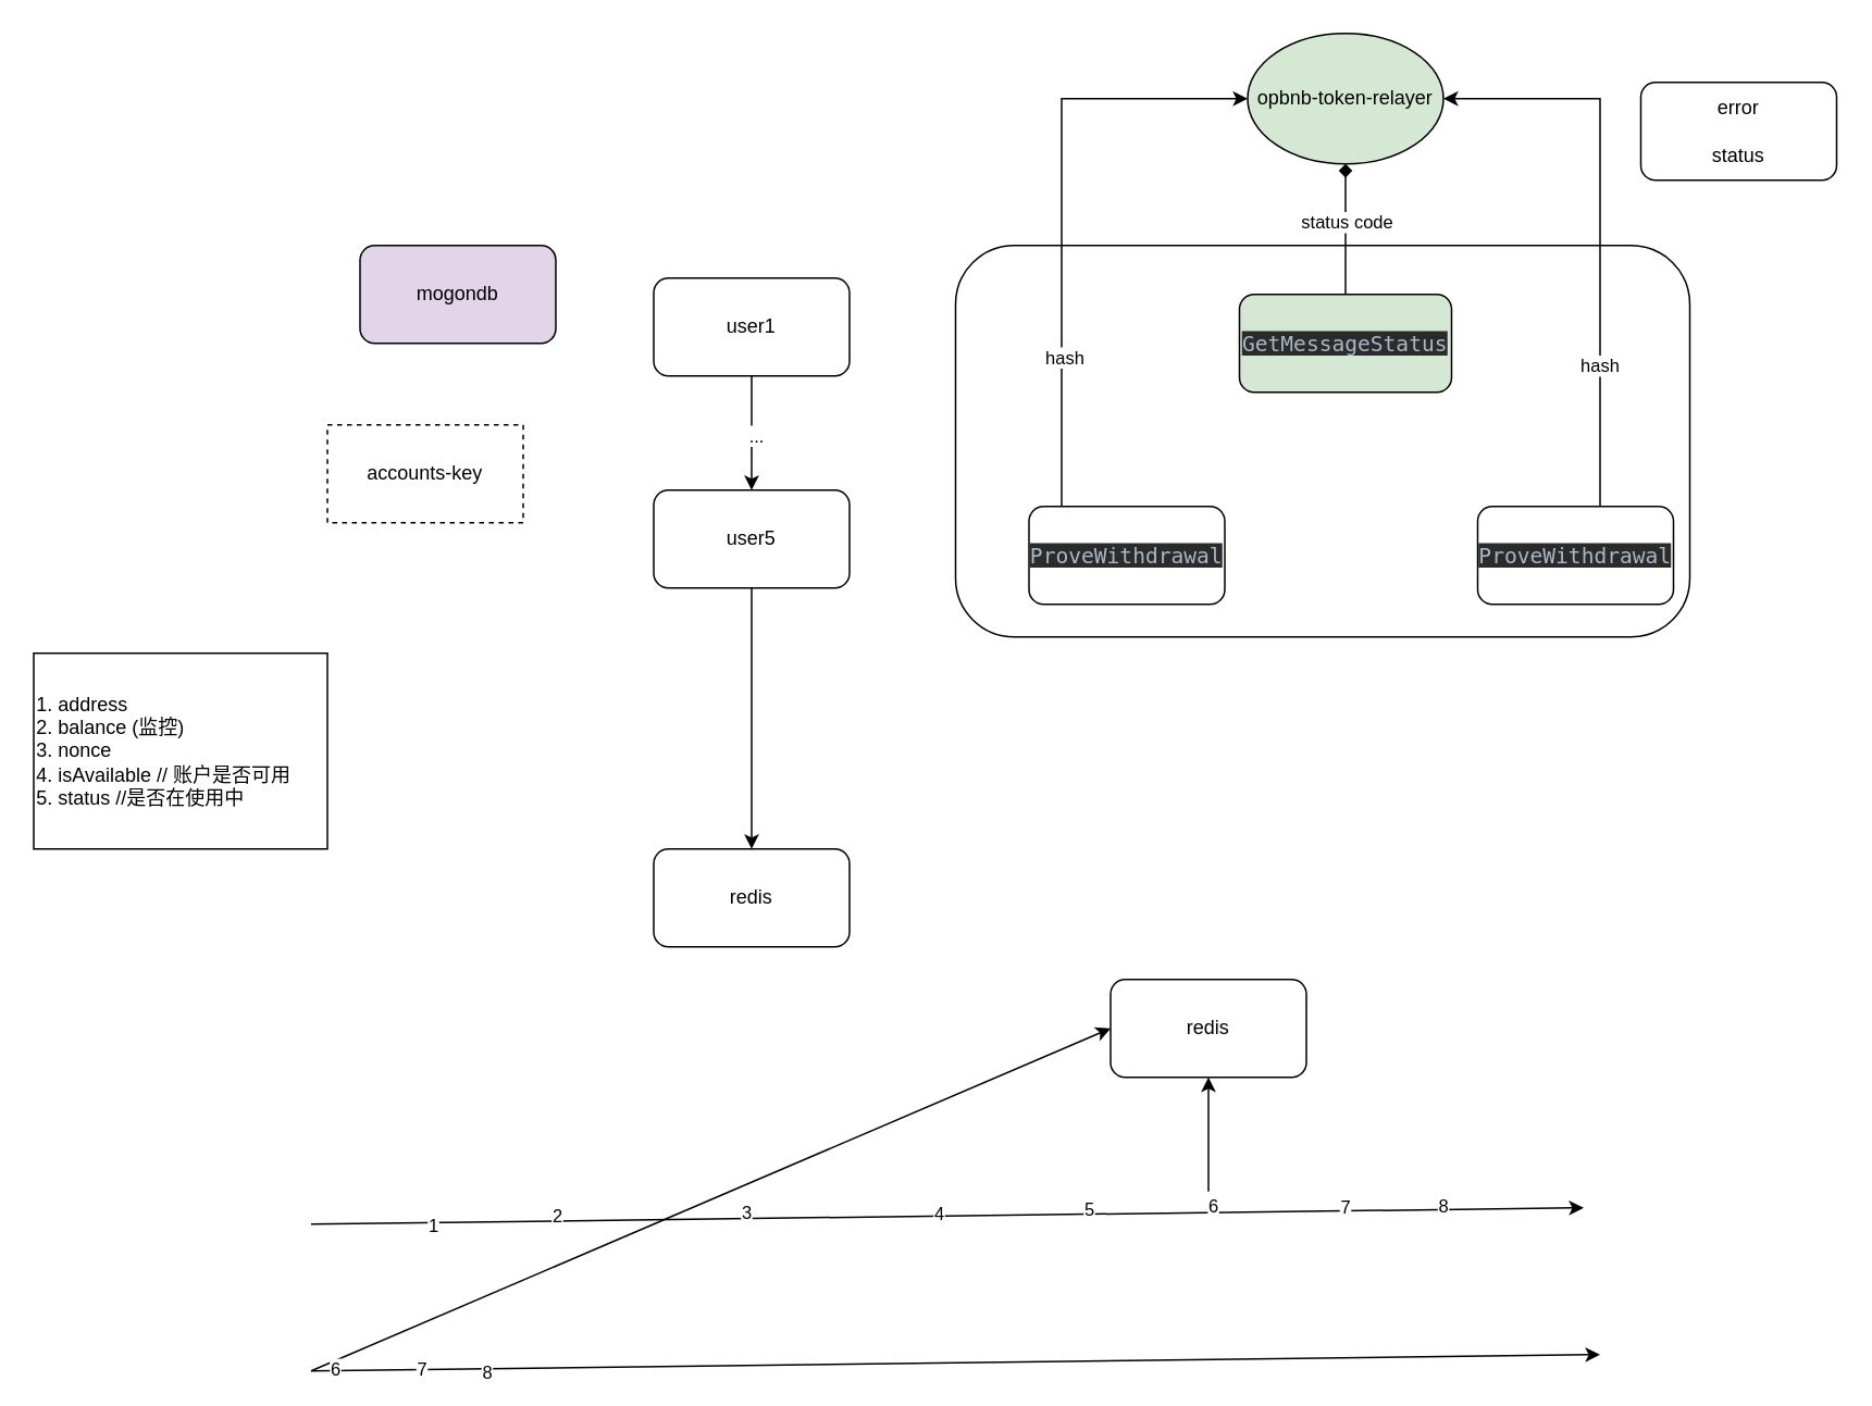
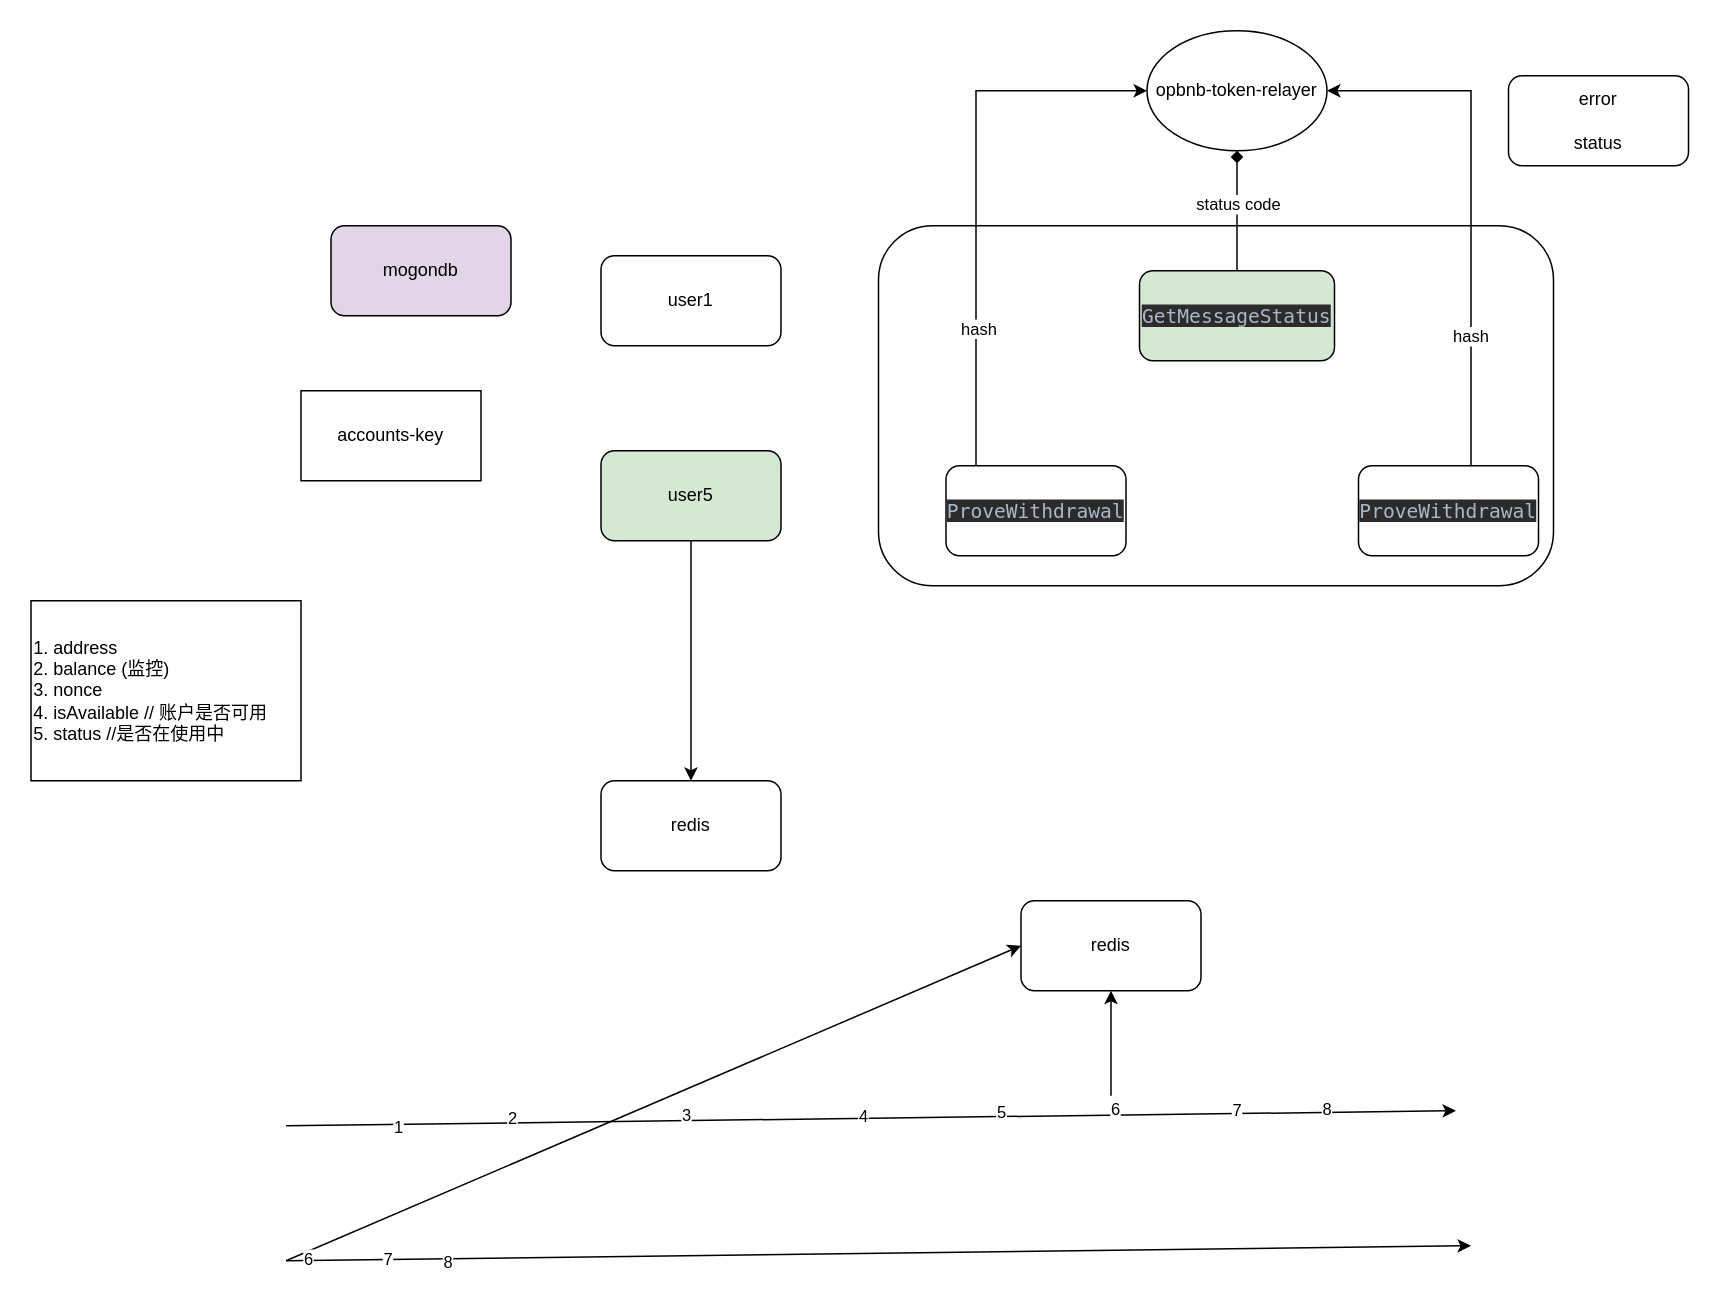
  <mxCell id="0" />
  <mxCell id="1" parent="0" />
  <mxCell id="2" value="" style="rounded=1;whiteSpace=wrap;html=1;" parent="1" vertex="1"><mxGeometry x="585" y="150" width="450" height="240" as="geometry" /></mxCell>
  <mxCell id="3" style="edgeStyle=orthogonalEdgeStyle;rounded=0;orthogonalLoop=1;jettySize=auto;html=1;entryX=0;entryY=0.5;entryDx=0;entryDy=0;" parent="1" source="5" target="9" edge="1"><mxGeometry relative="1" as="geometry"><Array as="points"><mxPoint x="650" y="60" /></Array></mxGeometry></mxCell>
  <mxCell id="4" value="hash" style="edgeLabel;html=1;align=center;verticalAlign=middle;resizable=0;points=[];" parent="3" vertex="1" connectable="0"><mxGeometry x="-0.497" y="-1" relative="1" as="geometry"><mxPoint as="offset" /></mxGeometry></mxCell>
  <mxCell id="5" value="&lt;div style=&quot;background-color: rgb(43, 43, 43); color: rgb(169, 183, 198); font-family: &amp;quot;JetBrains Mono&amp;quot;, monospace; font-size: 9.8pt;&quot;&gt;ProveWithdrawal&lt;/div&gt;" style="rounded=1;whiteSpace=wrap;html=1;" parent="1" vertex="1"><mxGeometry x="630" y="310" width="120" height="60" as="geometry" /></mxCell>
  <mxCell id="6" style="edgeStyle=orthogonalEdgeStyle;rounded=0;orthogonalLoop=1;jettySize=auto;html=1;entryX=1;entryY=0.5;entryDx=0;entryDy=0;" parent="1" source="8" target="9" edge="1"><mxGeometry relative="1" as="geometry"><Array as="points"><mxPoint x="980" y="60" /></Array></mxGeometry></mxCell>
  <mxCell id="7" value="hash" style="edgeLabel;html=1;align=center;verticalAlign=middle;resizable=0;points=[];" parent="6" vertex="1" connectable="0"><mxGeometry x="-0.498" y="1" relative="1" as="geometry"><mxPoint as="offset" /></mxGeometry></mxCell>
  <mxCell id="8" value="&lt;div style=&quot;background-color: rgb(43, 43, 43); color: rgb(169, 183, 198); font-family: &amp;quot;JetBrains Mono&amp;quot;, monospace; font-size: 9.8pt;&quot;&gt;ProveWithdrawal&lt;/div&gt;" style="rounded=1;whiteSpace=wrap;html=1;" parent="1" vertex="1"><mxGeometry x="905" y="310" width="120" height="60" as="geometry" /></mxCell>
- <mxCell id="9" value="opbnb-token-relayer" style="ellipse;whiteSpace=wrap;html=1;fillColor=#d5e8d4;" parent="1" vertex="1"><mxGeometry x="764" y="20" width="120" height="80" as="geometry" /></mxCell>
+ <mxCell id="9" value="opbnb-token-relayer" style="ellipse;whiteSpace=wrap;html=1;" parent="1" vertex="1"><mxGeometry x="764" y="20" width="120" height="80" as="geometry" /></mxCell>
  <mxCell id="10" style="edgeStyle=orthogonalEdgeStyle;rounded=0;orthogonalLoop=1;jettySize=auto;html=1;entryX=0.5;entryY=1;entryDx=0;entryDy=0;endArrow=diamond;" parent="1" source="12" target="9" edge="1"><mxGeometry relative="1" as="geometry" /></mxCell>
  <mxCell id="11" value="status code" style="edgeLabel;html=1;align=center;verticalAlign=middle;resizable=0;points=[];" parent="10" vertex="1" connectable="0"><mxGeometry x="0.125" relative="1" as="geometry"><mxPoint as="offset" /></mxGeometry></mxCell>
  <mxCell id="12" value="&lt;div style=&quot;background-color: rgb(43, 43, 43); color: rgb(169, 183, 198); font-family: &amp;quot;JetBrains Mono&amp;quot;, monospace; font-size: 9.8pt;&quot;&gt;GetMessageStatus&lt;/div&gt;" style="rounded=1;whiteSpace=wrap;html=1;fillColor=#d5e8d4;" parent="1" vertex="1"><mxGeometry x="759" y="180" width="130" height="60" as="geometry" /></mxCell>
- <mxCell id="13" style="edgeStyle=orthogonalEdgeStyle;rounded=0;orthogonalLoop=1;jettySize=auto;html=1;" parent="1" source="15" target="17" edge="1"><mxGeometry relative="1" as="geometry" /></mxCell>
- <mxCell id="14" value="..." style="edgeLabel;html=1;align=center;verticalAlign=middle;resizable=0;points=[];" parent="13" vertex="1" connectable="0"><mxGeometry x="0.033" y="2" relative="1" as="geometry"><mxPoint as="offset" /></mxGeometry></mxCell>
  <mxCell id="15" value="user1" style="rounded=1;whiteSpace=wrap;html=1;" parent="1" vertex="1"><mxGeometry x="400" y="170" width="120" height="60" as="geometry" /></mxCell>
  <mxCell id="16" style="edgeStyle=orthogonalEdgeStyle;rounded=0;orthogonalLoop=1;jettySize=auto;html=1;" parent="1" source="17" edge="1"><mxGeometry relative="1" as="geometry"><mxPoint x="460" y="520" as="targetPoint" /></mxGeometry></mxCell>
- <mxCell id="17" value="user5" style="rounded=1;whiteSpace=wrap;html=1;" parent="1" vertex="1"><mxGeometry x="400" y="300" width="120" height="60" as="geometry" /></mxCell>
+ <mxCell id="17" value="user5" style="rounded=1;whiteSpace=wrap;html=1;fillColor=#d5e8d4;" parent="1" vertex="1"><mxGeometry x="400" y="300" width="120" height="60" as="geometry" /></mxCell>
  <mxCell id="18" value="mogondb" style="rounded=1;whiteSpace=wrap;html=1;fillColor=#e1d5e7;" parent="1" vertex="1"><mxGeometry x="220" y="150" width="120" height="60" as="geometry" /></mxCell>
- <mxCell id="19" value="accounts-key" style="whiteSpace=wrap;html=1;dashed=1;" parent="1" vertex="1"><mxGeometry x="200" y="260" width="120" height="60" as="geometry" /></mxCell>
+ <mxCell id="19" value="accounts-key" style="whiteSpace=wrap;html=1;" parent="1" vertex="1"><mxGeometry x="200" y="260" width="120" height="60" as="geometry" /></mxCell>
  <mxCell id="20" value="1. address&amp;nbsp;&lt;br&gt;2. balance (监控)&lt;br&gt;3. nonce&lt;br&gt;4. isAvailable // 账户是否可用&lt;br&gt;5. status //是否在使用中" style="whiteSpace=wrap;html=1;align=left;" parent="1" vertex="1"><mxGeometry x="20" y="400" width="180" height="120" as="geometry" /></mxCell>
  <mxCell id="21" value="error&lt;br&gt;&lt;br&gt;status&lt;br&gt;" style="rounded=1;whiteSpace=wrap;html=1;" parent="1" vertex="1"><mxGeometry x="1005" y="50" width="120" height="60" as="geometry" /></mxCell>
  <mxCell id="22" value="redis" style="rounded=1;whiteSpace=wrap;html=1;" parent="1" vertex="1"><mxGeometry x="400" y="520" width="120" height="60" as="geometry" /></mxCell>
  <mxCell id="23" value="" style="endArrow=classic;html=1;rounded=0;" parent="1" edge="1"><mxGeometry width="50" height="50" relative="1" as="geometry"><mxPoint x="190" y="750" as="sourcePoint" /><mxPoint x="970" y="740" as="targetPoint" /></mxGeometry></mxCell>
  <mxCell id="24" value="1" style="edgeLabel;html=1;align=center;verticalAlign=middle;resizable=0;points=[];" parent="23" vertex="1" connectable="0"><mxGeometry x="-0.81" y="-1" relative="1" as="geometry"><mxPoint as="offset" /></mxGeometry></mxCell>
  <mxCell id="25" value="2" style="edgeLabel;html=1;align=center;verticalAlign=middle;resizable=0;points=[];" parent="23" vertex="1" connectable="0"><mxGeometry x="-0.613" y="4" relative="1" as="geometry"><mxPoint as="offset" /></mxGeometry></mxCell>
  <mxCell id="26" value="3" style="edgeLabel;html=1;align=center;verticalAlign=middle;resizable=0;points=[];" parent="23" vertex="1" connectable="0"><mxGeometry x="-0.315" y="4" relative="1" as="geometry"><mxPoint as="offset" /></mxGeometry></mxCell>
  <mxCell id="27" value="4" style="edgeLabel;html=1;align=center;verticalAlign=middle;resizable=0;points=[];" parent="23" vertex="1" connectable="0"><mxGeometry x="-0.013" y="2" relative="1" as="geometry"><mxPoint as="offset" /></mxGeometry></mxCell>
  <mxCell id="28" value="5" style="edgeLabel;html=1;align=center;verticalAlign=middle;resizable=0;points=[];" parent="23" vertex="1" connectable="0"><mxGeometry x="0.223" y="3" relative="1" as="geometry"><mxPoint as="offset" /></mxGeometry></mxCell>
  <mxCell id="29" value="6" style="edgeLabel;html=1;align=center;verticalAlign=middle;resizable=0;points=[];" parent="23" vertex="1" connectable="0"><mxGeometry x="0.418" y="4" relative="1" as="geometry"><mxPoint as="offset" /></mxGeometry></mxCell>
  <mxCell id="30" value="7" style="edgeLabel;html=1;align=center;verticalAlign=middle;resizable=0;points=[];" parent="23" vertex="1" connectable="0"><mxGeometry x="0.626" y="2" relative="1" as="geometry"><mxPoint as="offset" /></mxGeometry></mxCell>
  <mxCell id="31" value="8" style="edgeLabel;html=1;align=center;verticalAlign=middle;resizable=0;points=[];" parent="23" vertex="1" connectable="0"><mxGeometry x="0.78" y="3" relative="1" as="geometry"><mxPoint as="offset" /></mxGeometry></mxCell>
  <mxCell id="32" value="" style="endArrow=classic;html=1;rounded=0;" parent="1" edge="1"><mxGeometry width="50" height="50" relative="1" as="geometry"><mxPoint x="190" y="840" as="sourcePoint" /><mxPoint x="980" y="830" as="targetPoint" /></mxGeometry></mxCell>
  <mxCell id="33" value="7" style="edgeLabel;html=1;align=center;verticalAlign=middle;resizable=0;points=[];" parent="32" vertex="1" connectable="0"><mxGeometry x="-0.828" y="1" relative="1" as="geometry"><mxPoint as="offset" /></mxGeometry></mxCell>
  <mxCell id="34" value="8" style="edgeLabel;html=1;align=center;verticalAlign=middle;resizable=0;points=[];" parent="32" vertex="1" connectable="0"><mxGeometry x="-0.729" y="-2" relative="1" as="geometry"><mxPoint as="offset" /></mxGeometry></mxCell>
  <mxCell id="35" value="redis" style="rounded=1;whiteSpace=wrap;html=1;" parent="1" vertex="1"><mxGeometry x="680" y="600" width="120" height="60" as="geometry" /></mxCell>
  <mxCell id="36" value="" style="endArrow=classic;html=1;rounded=0;" parent="1" edge="1"><mxGeometry width="50" height="50" relative="1" as="geometry"><mxPoint x="740" y="730" as="sourcePoint" /><mxPoint x="740" y="660" as="targetPoint" /></mxGeometry></mxCell>
  <mxCell id="37" value="" style="endArrow=classic;html=1;rounded=0;entryX=0;entryY=0.5;entryDx=0;entryDy=0;" parent="1" target="35" edge="1"><mxGeometry width="50" height="50" relative="1" as="geometry"><mxPoint x="190" y="840" as="sourcePoint" /><mxPoint x="690" y="650" as="targetPoint" /></mxGeometry></mxCell>
  <mxCell id="38" value="6" style="edgeLabel;html=1;align=center;verticalAlign=middle;resizable=0;points=[];" parent="37" vertex="1" connectable="0"><mxGeometry x="-0.946" y="-4" relative="1" as="geometry"><mxPoint as="offset" /></mxGeometry></mxCell>
